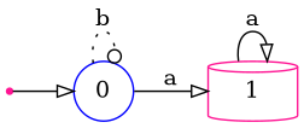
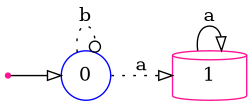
  digraph {
    rankdir=LR
    node [color=deeppink]
    edge [style=dotted arrowhead=onormal]
    0 [shape=circle color=blue]
    1 [shape=cylinder]
    q [shape=point]
    0 -> 0 [label=b arrowhead=odot]
-   0 -> 1 [label=a style=solid]
+   0 -> 1 [label=a]
    1 -> 1 [label=a style=solid]
    q -> 0 [style=solid]
  }
